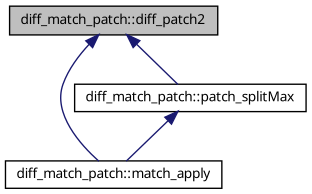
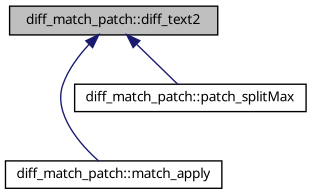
  digraph {
    rankdir=TB
    node [color=black fillcolor=white fontname="FreeSans.ttf" fontsize=10 shape=record style=filled]
    edge [color=midnightblue dir=back fontname="FreeSans.ttf" fontsize=10 labelfontname="FreeSans.ttf" labelfontsize=10 style=solid]
-   n1 [fillcolor=grey75 fontcolor=black height=0.2 label="diff_match_patch::diff_patch2" width=0.4]
+   n1 [fillcolor=grey75 fontcolor=black height=0.2 label="diff_match_patch::diff_text2" width=0.4]
    n2 [height=0.2 label="diff_match_patch::match_apply" width=0.4]
    n3 [height=0.2 label="diff_match_patch::patch_splitMax" width=0.4]
    n1 -> n2
    n1 -> n3
-   n3 -> n2
  }
